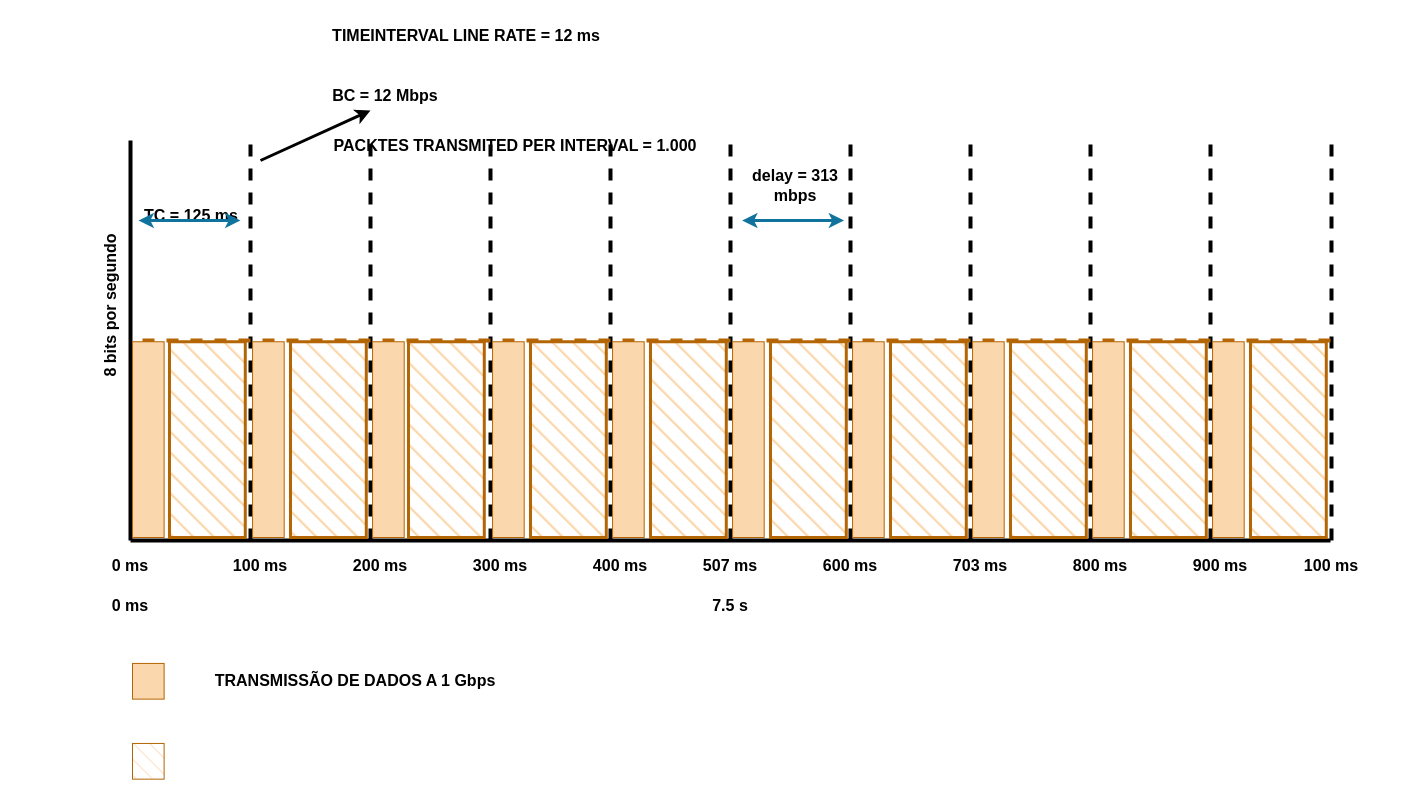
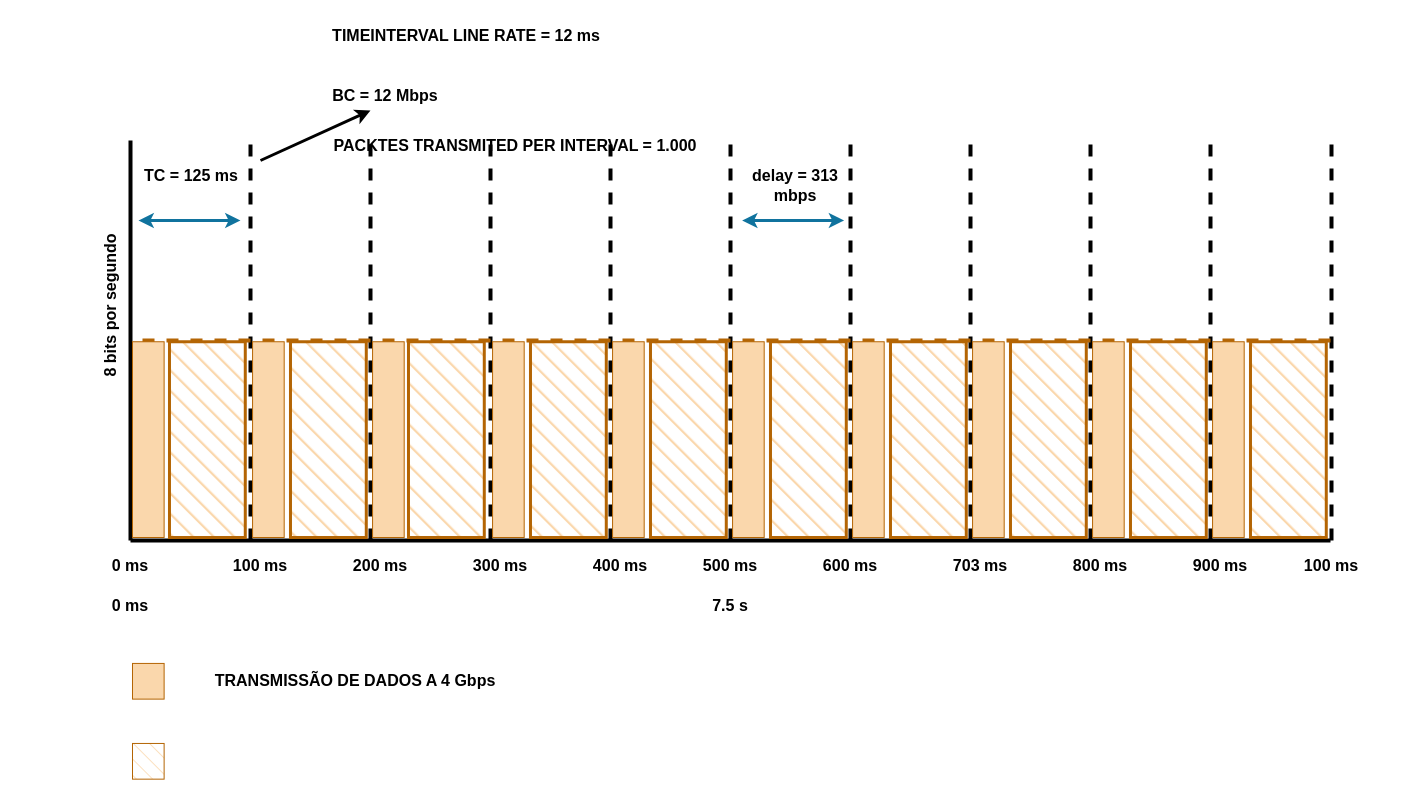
  <mxCell id="0" />
  <mxCell id="1" parent="0" />
  <mxCell id="2" value="" style="endArrow=none;html=1;rounded=0;strokeWidth=4;" edge="1" parent="1"><mxGeometry width="50" height="50" relative="1" as="geometry"><mxPoint x="130" y="540" as="sourcePoint" /><mxPoint x="130" y="140" as="targetPoint" /></mxGeometry></mxCell>
  <mxCell id="3" value="" style="endArrow=none;html=1;rounded=0;strokeWidth=4;" edge="1" parent="1"><mxGeometry width="50" height="50" relative="1" as="geometry"><mxPoint x="130" y="540" as="sourcePoint" /><mxPoint x="1330" y="540" as="targetPoint" /></mxGeometry></mxCell>
  <mxCell id="4" value="" style="endArrow=none;html=1;rounded=0;strokeWidth=4;dashed=1;" edge="1" parent="1"><mxGeometry width="50" height="50" relative="1" as="geometry"><mxPoint x="250" y="540" as="sourcePoint" /><mxPoint x="250" y="140" as="targetPoint" /></mxGeometry></mxCell>
  <mxCell id="5" value="" style="endArrow=none;html=1;rounded=0;strokeWidth=4;dashed=1;" edge="1" parent="1"><mxGeometry width="50" height="50" relative="1" as="geometry"><mxPoint x="370" y="540" as="sourcePoint" /><mxPoint x="370" y="140" as="targetPoint" /></mxGeometry></mxCell>
  <mxCell id="6" value="" style="endArrow=none;html=1;rounded=0;strokeWidth=4;dashed=1;" edge="1" parent="1"><mxGeometry width="50" height="50" relative="1" as="geometry"><mxPoint x="490" y="540" as="sourcePoint" /><mxPoint x="490" y="140" as="targetPoint" /></mxGeometry></mxCell>
  <mxCell id="7" value="" style="endArrow=none;html=1;rounded=0;strokeWidth=4;dashed=1;" edge="1" parent="1"><mxGeometry width="50" height="50" relative="1" as="geometry"><mxPoint x="610" y="540" as="sourcePoint" /><mxPoint x="610" y="140" as="targetPoint" /></mxGeometry></mxCell>
  <mxCell id="8" value="" style="endArrow=none;html=1;rounded=0;strokeWidth=4;dashed=1;" edge="1" parent="1"><mxGeometry width="50" height="50" relative="1" as="geometry"><mxPoint x="730" y="540" as="sourcePoint" /><mxPoint x="730" y="140" as="targetPoint" /></mxGeometry></mxCell>
  <mxCell id="9" value="" style="endArrow=none;html=1;rounded=0;strokeWidth=4;dashed=1;" edge="1" parent="1"><mxGeometry width="50" height="50" relative="1" as="geometry"><mxPoint x="850" y="540" as="sourcePoint" /><mxPoint x="850" y="140" as="targetPoint" /></mxGeometry></mxCell>
  <mxCell id="10" value="0 ms" style="text;html=1;strokeColor=none;fillColor=none;align=center;verticalAlign=middle;whiteSpace=wrap;rounded=0;fontSize=16;fontStyle=1" vertex="1" parent="1"><mxGeometry x="100" y="550" width="60" height="30" as="geometry" /></mxCell>
  <mxCell id="11" value="100 ms" style="text;html=1;strokeColor=none;fillColor=none;align=center;verticalAlign=middle;whiteSpace=wrap;rounded=0;fontSize=16;fontStyle=1" vertex="1" parent="1"><mxGeometry x="230" y="550" width="60" height="30" as="geometry" /></mxCell>
  <mxCell id="12" value="300 ms" style="text;html=1;strokeColor=none;fillColor=none;align=center;verticalAlign=middle;whiteSpace=wrap;rounded=0;fontSize=16;fontStyle=1" vertex="1" parent="1"><mxGeometry x="470" y="550" width="60" height="30" as="geometry" /></mxCell>
  <mxCell id="13" value="200 ms" style="text;html=1;strokeColor=none;fillColor=none;align=center;verticalAlign=middle;whiteSpace=wrap;rounded=0;fontSize=16;fontStyle=1" vertex="1" parent="1"><mxGeometry x="350" y="550" width="60" height="30" as="geometry" /></mxCell>
  <mxCell id="14" value="400 ms" style="text;html=1;strokeColor=none;fillColor=none;align=center;verticalAlign=middle;whiteSpace=wrap;rounded=0;fontSize=16;fontStyle=1" vertex="1" parent="1"><mxGeometry x="590" y="550" width="60" height="30" as="geometry" /></mxCell>
- <mxCell id="15" value="507 ms" style="text;html=1;strokeColor=none;fillColor=none;align=center;verticalAlign=middle;whiteSpace=wrap;rounded=0;fontSize=16;fontStyle=1" vertex="1" parent="1"><mxGeometry x="700" y="550" width="60" height="30" as="geometry" /></mxCell>
+ <mxCell id="15" value="500 ms" style="text;html=1;strokeColor=none;fillColor=none;align=center;verticalAlign=middle;whiteSpace=wrap;rounded=0;fontSize=16;fontStyle=1" vertex="1" parent="1"><mxGeometry x="700" y="550" width="60" height="30" as="geometry" /></mxCell>
  <mxCell id="16" value="600 ms" style="text;html=1;strokeColor=none;fillColor=none;align=center;verticalAlign=middle;whiteSpace=wrap;rounded=0;fontSize=16;fontStyle=1" vertex="1" parent="1"><mxGeometry x="820" y="550" width="60" height="30" as="geometry" /></mxCell>
  <mxCell id="17" value="" style="endArrow=none;html=1;rounded=0;strokeWidth=4;dashed=1;" edge="1" parent="1"><mxGeometry width="50" height="50" relative="1" as="geometry"><mxPoint x="970" y="540" as="sourcePoint" /><mxPoint x="970" y="140" as="targetPoint" /></mxGeometry></mxCell>
  <mxCell id="18" value="" style="endArrow=none;html=1;rounded=0;strokeWidth=4;dashed=1;" edge="1" parent="1"><mxGeometry width="50" height="50" relative="1" as="geometry"><mxPoint x="1090" y="540" as="sourcePoint" /><mxPoint x="1090" y="140" as="targetPoint" /></mxGeometry></mxCell>
  <mxCell id="19" value="" style="endArrow=none;html=1;rounded=0;strokeWidth=4;dashed=1;" edge="1" parent="1"><mxGeometry width="50" height="50" relative="1" as="geometry"><mxPoint x="1210" y="540" as="sourcePoint" /><mxPoint x="1210" y="140" as="targetPoint" /></mxGeometry></mxCell>
  <mxCell id="20" value="" style="endArrow=none;html=1;rounded=0;strokeWidth=4;dashed=1;" edge="1" parent="1"><mxGeometry width="50" height="50" relative="1" as="geometry"><mxPoint x="1331" y="540" as="sourcePoint" /><mxPoint x="1331" y="140" as="targetPoint" /></mxGeometry></mxCell>
  <mxCell id="21" value="703 ms" style="text;html=1;strokeColor=none;fillColor=none;align=center;verticalAlign=middle;whiteSpace=wrap;rounded=0;fontSize=16;fontStyle=1" vertex="1" parent="1"><mxGeometry x="950" y="550" width="60" height="30" as="geometry" /></mxCell>
  <mxCell id="22" value="800 ms" style="text;html=1;strokeColor=none;fillColor=none;align=center;verticalAlign=middle;whiteSpace=wrap;rounded=0;fontSize=16;fontStyle=1" vertex="1" parent="1"><mxGeometry x="1070" y="550" width="60" height="30" as="geometry" /></mxCell>
  <mxCell id="23" value="900 ms" style="text;html=1;strokeColor=none;fillColor=none;align=center;verticalAlign=middle;whiteSpace=wrap;rounded=0;fontSize=16;fontStyle=1" vertex="1" parent="1"><mxGeometry x="1190" y="550" width="60" height="30" as="geometry" /></mxCell>
  <mxCell id="24" value="100 ms" style="text;html=1;strokeColor=none;fillColor=none;align=center;verticalAlign=middle;whiteSpace=wrap;rounded=0;fontSize=16;fontStyle=1" vertex="1" parent="1"><mxGeometry x="1301" y="550" width="60" height="30" as="geometry" /></mxCell>
  <mxCell id="25" value="" style="endArrow=none;html=1;rounded=0;strokeWidth=4;dashed=1;fontColor=#808080;fillColor=#fad7ac;strokeColor=#b46504;" edge="1" parent="1"><mxGeometry width="50" height="50" relative="1" as="geometry"><mxPoint x="1330" y="340" as="sourcePoint" /><mxPoint x="130" y="340" as="targetPoint" /></mxGeometry></mxCell>
  <mxCell id="26" value="" style="rounded=0;whiteSpace=wrap;html=1;rotation=-90;fillColor=#fad7ac;strokeColor=#b46504;" vertex="1" parent="1"><mxGeometry x="49.94" y="423.32" width="195.75" height="31.62" as="geometry" /></mxCell>
  <mxCell id="27" value="" style="rounded=0;whiteSpace=wrap;html=1;rotation=-90;fillColor=#fad7ac;strokeColor=#b46504;" vertex="1" parent="1"><mxGeometry x="170" y="423.32" width="195.75" height="31.62" as="geometry" /></mxCell>
  <mxCell id="28" value="" style="rounded=0;whiteSpace=wrap;html=1;rotation=-90;fillColor=#fad7ac;strokeColor=#b46504;" vertex="1" parent="1"><mxGeometry x="290" y="423.32" width="195.75" height="31.62" as="geometry" /></mxCell>
  <mxCell id="29" value="" style="rounded=0;whiteSpace=wrap;html=1;rotation=-90;fillColor=#fad7ac;strokeColor=#b46504;" vertex="1" parent="1"><mxGeometry x="410" y="423.32" width="195.75" height="31.62" as="geometry" /></mxCell>
  <mxCell id="30" value="" style="rounded=0;whiteSpace=wrap;html=1;rotation=-90;fillColor=#fad7ac;strokeColor=#b46504;" vertex="1" parent="1"><mxGeometry x="530" y="423.32" width="195.75" height="31.62" as="geometry" /></mxCell>
  <mxCell id="31" value="" style="rounded=0;whiteSpace=wrap;html=1;rotation=-90;fillColor=#fad7ac;strokeColor=#b46504;" vertex="1" parent="1"><mxGeometry x="650" y="423.32" width="195.75" height="31.62" as="geometry" /></mxCell>
  <mxCell id="32" value="" style="rounded=0;whiteSpace=wrap;html=1;rotation=-90;fillColor=#fad7ac;strokeColor=#b46504;" vertex="1" parent="1"><mxGeometry x="770" y="423.32" width="195.75" height="31.62" as="geometry" /></mxCell>
  <mxCell id="33" value="" style="rounded=0;whiteSpace=wrap;html=1;rotation=-90;fillColor=#fad7ac;strokeColor=#b46504;" vertex="1" parent="1"><mxGeometry x="890" y="423.32" width="195.75" height="31.62" as="geometry" /></mxCell>
  <mxCell id="34" value="" style="rounded=0;whiteSpace=wrap;html=1;rotation=-90;fillColor=#fad7ac;strokeColor=#b46504;" vertex="1" parent="1"><mxGeometry x="1010" y="423.32" width="195.75" height="31.62" as="geometry" /></mxCell>
  <mxCell id="35" value="" style="rounded=0;whiteSpace=wrap;html=1;rotation=-90;fillColor=#fad7ac;strokeColor=#b46504;" vertex="1" parent="1"><mxGeometry x="1130" y="423.32" width="195.75" height="31.62" as="geometry" /></mxCell>
  <mxCell id="36" value="7.5 s" style="text;html=1;strokeColor=none;fillColor=none;align=center;verticalAlign=middle;whiteSpace=wrap;rounded=0;fontSize=16;fontStyle=1" vertex="1" parent="1"><mxGeometry x="700" y="590" width="60" height="30" as="geometry" /></mxCell>
  <mxCell id="37" value="" style="rounded=0;whiteSpace=wrap;html=1;rotation=-90;fillColor=#fad7ac;strokeColor=#b46504;fillStyle=hatch;strokeWidth=3;" vertex="1" parent="1"><mxGeometry x="348" y="401.23" width="195.75" height="75.8" as="geometry" /></mxCell>
  <mxCell id="38" value="" style="rounded=0;whiteSpace=wrap;html=1;rotation=-90;fillColor=#fad7ac;strokeColor=#b46504;fillStyle=hatch;strokeWidth=3;" vertex="1" parent="1"><mxGeometry x="230" y="401.23" width="195.75" height="75.8" as="geometry" /></mxCell>
  <mxCell id="39" value="" style="rounded=0;whiteSpace=wrap;html=1;rotation=-90;fillColor=#fad7ac;strokeColor=#b46504;fillStyle=hatch;strokeWidth=3;" vertex="1" parent="1"><mxGeometry x="109" y="401.23" width="195.75" height="75.8" as="geometry" /></mxCell>
  <mxCell id="40" value="" style="rounded=0;whiteSpace=wrap;html=1;rotation=-90;fillColor=#fad7ac;strokeColor=#b46504;fillStyle=hatch;strokeWidth=3;" vertex="1" parent="1"><mxGeometry x="470" y="401.23" width="195.75" height="75.8" as="geometry" /></mxCell>
  <mxCell id="41" value="" style="rounded=0;whiteSpace=wrap;html=1;rotation=-90;fillColor=#fad7ac;strokeColor=#b46504;fillStyle=hatch;strokeWidth=3;" vertex="1" parent="1"><mxGeometry x="590" y="401.23" width="195.75" height="75.8" as="geometry" /></mxCell>
  <mxCell id="42" value="" style="rounded=0;whiteSpace=wrap;html=1;rotation=-90;fillColor=#fad7ac;strokeColor=#b46504;fillStyle=hatch;strokeWidth=3;" vertex="1" parent="1"><mxGeometry x="710" y="401.23" width="195.75" height="75.8" as="geometry" /></mxCell>
  <mxCell id="43" value="" style="rounded=0;whiteSpace=wrap;html=1;rotation=-90;fillColor=#fad7ac;strokeColor=#b46504;fillStyle=hatch;strokeWidth=3;" vertex="1" parent="1"><mxGeometry x="830" y="401.23" width="195.75" height="75.8" as="geometry" /></mxCell>
  <mxCell id="44" value="" style="rounded=0;whiteSpace=wrap;html=1;rotation=-90;fillColor=#fad7ac;strokeColor=#b46504;fillStyle=hatch;strokeWidth=3;" vertex="1" parent="1"><mxGeometry x="950" y="401.23" width="195.75" height="75.8" as="geometry" /></mxCell>
  <mxCell id="45" value="" style="rounded=0;whiteSpace=wrap;html=1;rotation=-90;fillColor=#fad7ac;strokeColor=#b46504;fillStyle=hatch;strokeWidth=3;" vertex="1" parent="1"><mxGeometry x="1070" y="401.23" width="195.75" height="75.8" as="geometry" /></mxCell>
  <mxCell id="46" value="" style="rounded=0;whiteSpace=wrap;html=1;rotation=-90;fillColor=#fad7ac;strokeColor=#b46504;fillStyle=hatch;strokeWidth=3;" vertex="1" parent="1"><mxGeometry x="1190" y="401.23" width="195.75" height="75.8" as="geometry" /></mxCell>
  <mxCell id="47" value="0 ms" style="text;html=1;strokeColor=none;fillColor=none;align=center;verticalAlign=middle;whiteSpace=wrap;rounded=0;fontSize=16;fontStyle=1" vertex="1" parent="1"><mxGeometry x="100" y="590" width="60" height="30" as="geometry" /></mxCell>
  <mxCell id="48" value="8 bits por segundo" style="text;html=1;strokeColor=none;fillColor=none;align=center;verticalAlign=middle;whiteSpace=wrap;rounded=0;fontSize=16;fontStyle=1;rotation=-90;" vertex="1" parent="1"><mxGeometry x="20" y="290" width="180" height="30" as="geometry" /></mxCell>
- <mxCell id="49" value="TC = 125 ms" style="text;html=1;strokeColor=none;fillColor=none;align=center;verticalAlign=middle;whiteSpace=wrap;rounded=0;fontSize=16;fontStyle=1" vertex="1" parent="1"><mxGeometry x="140" y="200" width="102.12" height="30" as="geometry" /></mxCell>
+ <mxCell id="49" value="TC = 125 ms" style="text;html=1;strokeColor=none;fillColor=none;align=center;verticalAlign=middle;whiteSpace=wrap;rounded=0;fontSize=16;fontStyle=1" vertex="1" parent="1"><mxGeometry x="140" y="160" width="102.12" height="30" as="geometry" /></mxCell>
  <mxCell id="50" value="" style="endArrow=classic;startArrow=classic;html=1;rounded=0;strokeWidth=3;fillColor=#b1ddf0;strokeColor=#10739e;" edge="1" parent="1"><mxGeometry width="50" height="50" relative="1" as="geometry"><mxPoint x="138" y="220" as="sourcePoint" /><mxPoint x="240" y="220" as="targetPoint" /></mxGeometry></mxCell>
  <mxCell id="51" value="delay = 313 mbps" style="text;html=1;strokeColor=none;fillColor=none;align=center;verticalAlign=middle;whiteSpace=wrap;rounded=0;fontSize=16;fontStyle=1" vertex="1" parent="1"><mxGeometry x="743.63" y="170" width="102.12" height="30" as="geometry" /></mxCell>
  <mxCell id="52" value="" style="endArrow=classic;startArrow=classic;html=1;rounded=0;strokeWidth=3;fillColor=#b1ddf0;strokeColor=#10739e;" edge="1" parent="1"><mxGeometry width="50" height="50" relative="1" as="geometry"><mxPoint x="741.63" y="220" as="sourcePoint" /><mxPoint x="843.63" y="220" as="targetPoint" /></mxGeometry></mxCell>
  <mxCell id="53" value="" style="endArrow=classic;html=1;rounded=0;strokeWidth=3;" edge="1" parent="1"><mxGeometry width="50" height="50" relative="1" as="geometry"><mxPoint x="260" y="160" as="sourcePoint" /><mxPoint x="370" y="110" as="targetPoint" /></mxGeometry></mxCell>
  <mxCell id="54" value="PACKTES TRANSMITED PER INTERVAL = 1.000" style="text;html=1;strokeColor=none;fillColor=none;align=center;verticalAlign=middle;whiteSpace=wrap;rounded=0;strokeWidth=7;fontStyle=1;fontSize=16;" vertex="1" parent="1"><mxGeometry x="330" y="130" width="370" height="30" as="geometry" /></mxCell>
  <mxCell id="55" value="TIMEINTERVAL LINE RATE = 12 ms" style="text;html=1;strokeColor=none;fillColor=none;align=center;verticalAlign=middle;whiteSpace=wrap;rounded=0;strokeWidth=7;fontStyle=1;fontSize=16;" vertex="1" parent="1"><mxGeometry x="325.75" width="280" height="30" as="geometry" y="20" /></mxCell>
  <mxCell id="56" value="BC = 12 Mbps " style="text;html=1;strokeColor=none;fillColor=none;align=center;verticalAlign=middle;whiteSpace=wrap;rounded=0;strokeWidth=7;fontStyle=1;fontSize=16;" vertex="1" parent="1"><mxGeometry x="330" y="80" width="110" height="30" as="geometry" /></mxCell>
  <mxCell id="57" value="" style="rounded=0;whiteSpace=wrap;html=1;rotation=-90;fillColor=#fad7ac;strokeColor=#b46504;" vertex="1" parent="1"><mxGeometry x="129.97" y="664.97" width="35.69" height="31.62" as="geometry" /></mxCell>
  <mxCell id="58" value="" style="rounded=0;whiteSpace=wrap;html=1;rotation=-90;fillColor=#fad7ac;strokeColor=#b46504;fillStyle=hatch;" vertex="1" parent="1"><mxGeometry x="129.97" y="745" width="35.69" height="31.62" as="geometry" /></mxCell>
- <mxCell id="59" value="TRANSMISSÃO DE DADOS A 1 Gbps" style="text;html=1;strokeColor=none;fillColor=none;align=center;verticalAlign=middle;whiteSpace=wrap;rounded=0;fontSize=16;fontStyle=1" vertex="1" parent="1"><mxGeometry x="210" y="664.97" width="290" height="30" as="geometry" /></mxCell>
+ <mxCell id="59" value="TRANSMISSÃO DE DADOS A 4 Gbps" style="text;html=1;strokeColor=none;fillColor=none;align=center;verticalAlign=middle;whiteSpace=wrap;rounded=0;fontSize=16;fontStyle=1" vertex="1" parent="1"><mxGeometry x="210" y="664.97" width="290" height="30" as="geometry" /></mxCell>
